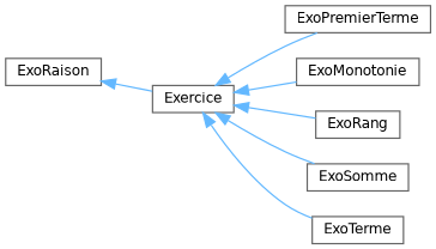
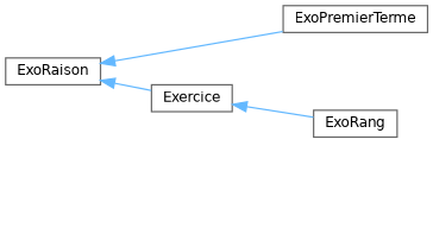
  digraph {
    rankdir=LR
    node [color=grey40 fillcolor=white fontname=Helvetica fontsize=10 shape=box style=filled]
    edge [color=steelblue1 dir=back fontname=Helvetica fontsize=10 labelfontname=Helvetica labelfontsize=10 style=solid]
    n1 [height=0.2 label=Exercice width=0.4]
-   n2 [height=0.2 label=ExoMonotonie width=0.4]
    n3 [height=0.2 label=ExoPremierTerme width=0.4]
    n4 [height=0.2 label=ExoRang width=0.4]
-   n5 [height=0.2 label=ExoSomme width=0.4]
-   n6 [height=0.2 label=ExoTerme width=0.4]
    n7 [height=0.2 label=ExoRaison width=0.4]
-   n1 -> n2
-   n1 -> n3
+   n7 -> n3
    n1 -> n4
-   n1 -> n5
-   n1 -> n6
    n7 -> n1
  }
